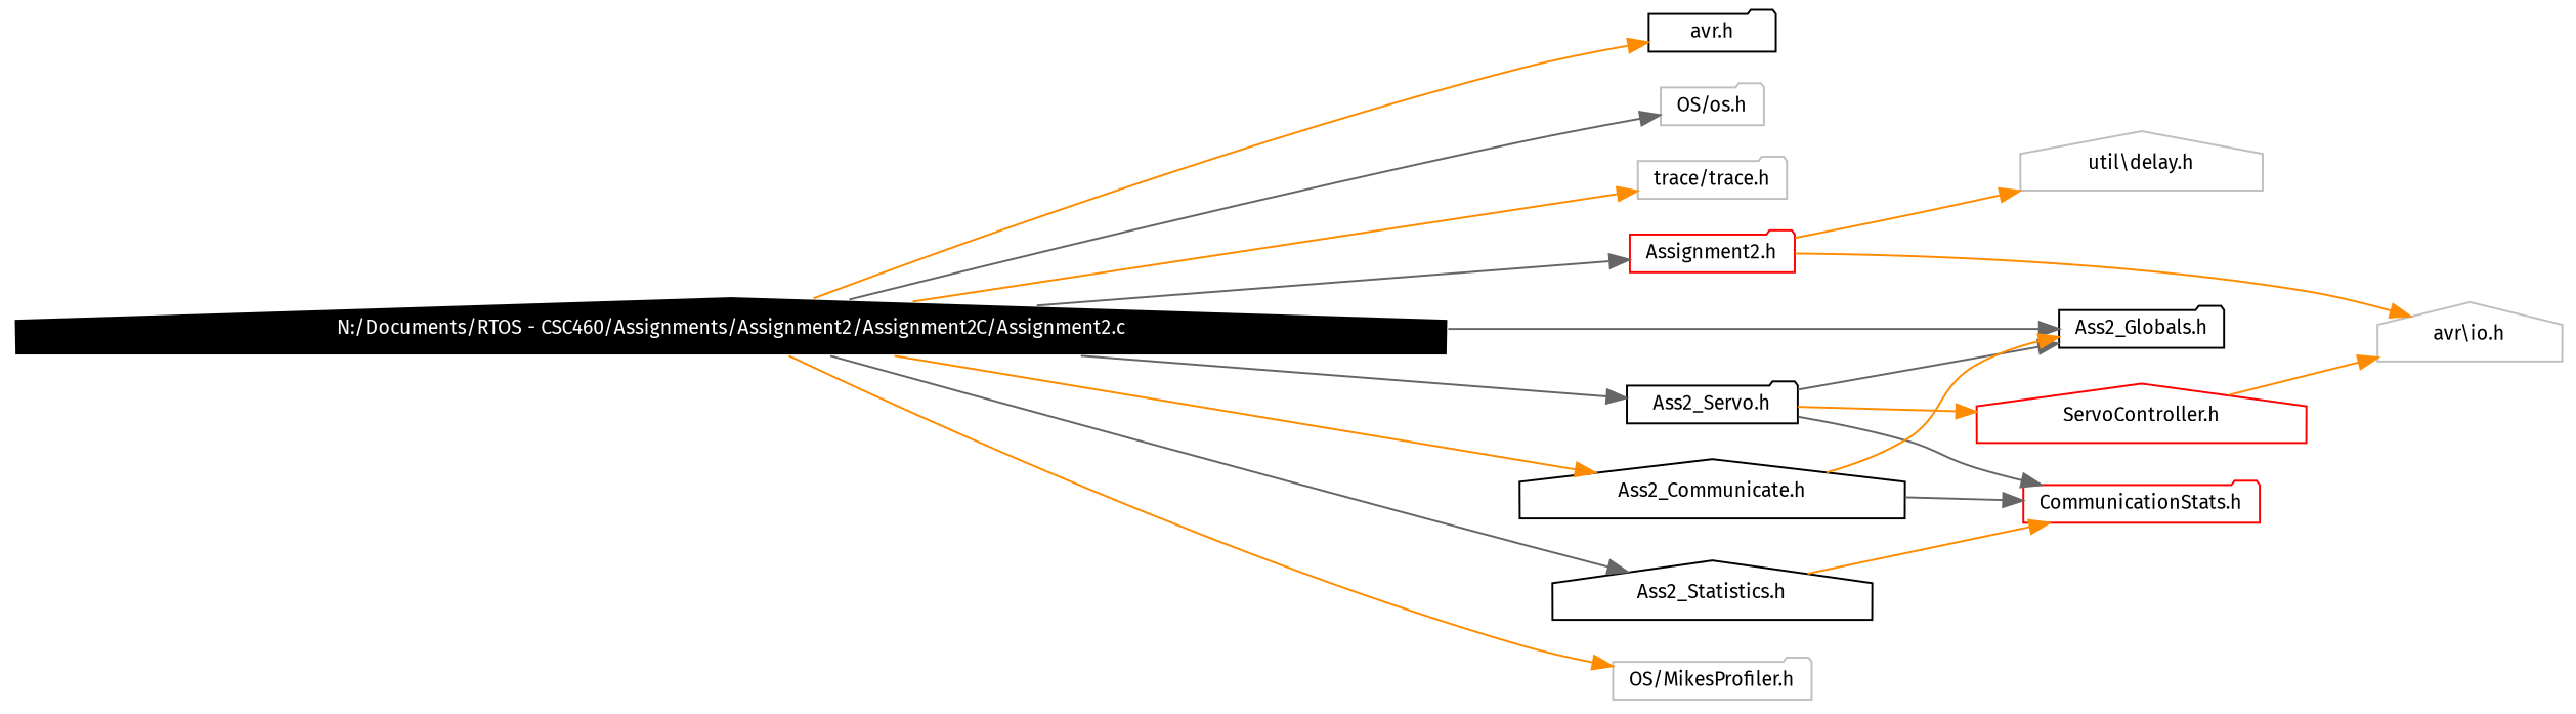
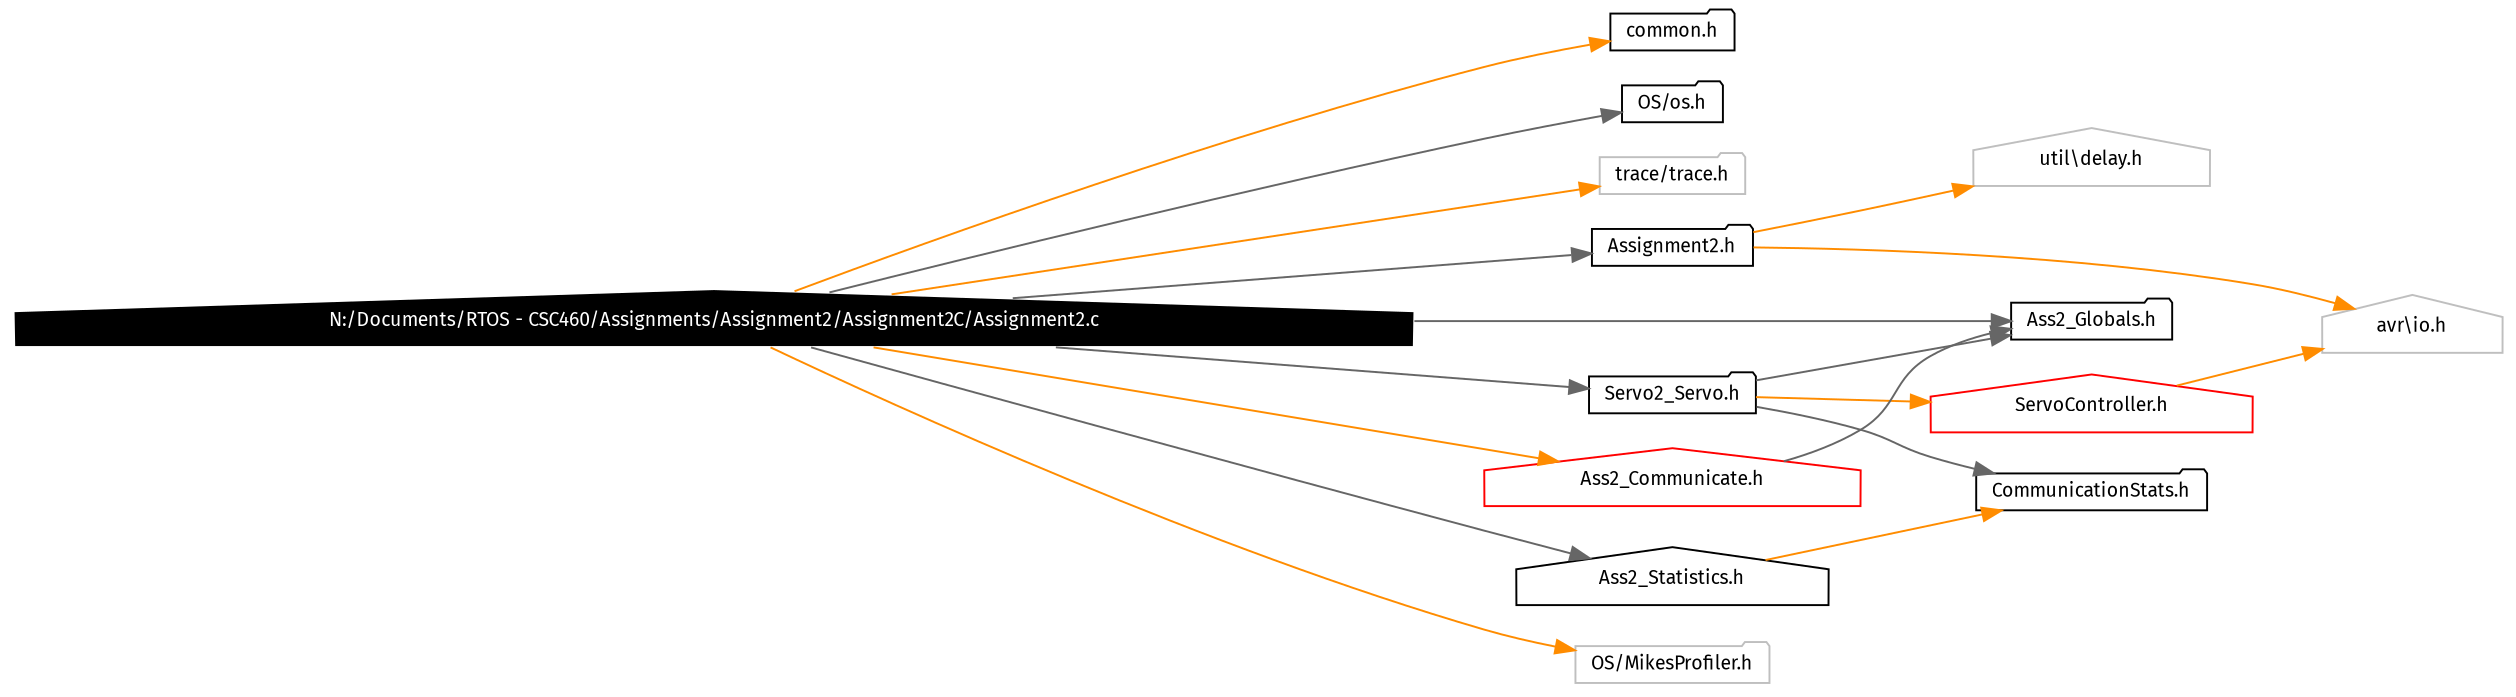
  digraph {
    fontname="Fira Sans"
    rankdir=LR
    node [color=black fillcolor=white fontname="Fira Sans" fontsize=10 shape=folder style=filled]
    edge [color=darkorange fontname="Fira Sans" fontsize=10 labelfontname=Helvetica labelfontsize=10 style=solid]
    n1 [color=white fillcolor=black fontcolor=white height=0.2 label="N:/Documents/RTOS - CSC460/Assignments/Assignment2/Assignment2C/Assignment2.c" shape=house width=0.4]
-   n2 [height=0.2 label="avr.h" width=0.4]
-   n3 [color=grey75 height=0.2 label="OS/os.h" width=0.4]
+   n2 [height=0.2 label="common.h" width=0.4]
+   n3 [height=0.2 label="OS/os.h" width=0.4]
    n4 [color=grey75 height=0.2 label="trace/trace.h" width=0.4]
-   n5 [color=red height=0.2 label="Assignment2.h" width=0.4]
+   n5 [height=0.2 label="Assignment2.h" width=0.4]
    n6 [height=0.2 label="Ass2_Globals.h" width=0.4]
-   n7 [height=0.2 label="Ass2_Servo.h" width=0.4]
+   n7 [height=0.2 label="Servo2_Servo.h" width=0.4]
    n8 [height=0.2 label="Ass2_Statistics.h" shape=house width=0.4]
-   n9 [height=0.2 label="Ass2_Communicate.h" shape=house width=0.4]
+   n9 [color=red height=0.2 label="Ass2_Communicate.h" shape=house width=0.4]
    n10 [color=grey75 height=0.2 label="OS/MikesProfiler.h" width=0.4]
    n11 [color=grey75 height=0.2 label="avr\\io.h" shape=house width=0.4]
    n12 [color=grey75 height=0.2 label="util\\delay.h" shape=house width=0.4]
    n13 [color=red height=0.2 label="ServoController.h" shape=house width=0.4]
-   n14 [color=red height=0.2 label="CommunicationStats.h" width=0.4]
+   n14 [height=0.2 label="CommunicationStats.h" width=0.4]
    n1 -> n2
    n1 -> n3 [color=gray40]
    n1 -> n4
    n1 -> n5 [color=gray40]
    n1 -> n6 [color=gray40]
    n1 -> n7 [color=gray40]
    n1 -> n8 [color=gray40]
    n1 -> n9
    n1 -> n10
    n5 -> n11
    n5 -> n12
    n7 -> n6 [color=gray40]
    n7 -> n13
    n7 -> n14 [color=gray40]
    n8 -> n14
-   n9 -> n6
-   n9 -> n14 [color=gray40]
+   n9 -> n6 [color=gray40]
    n13 -> n11
  }
